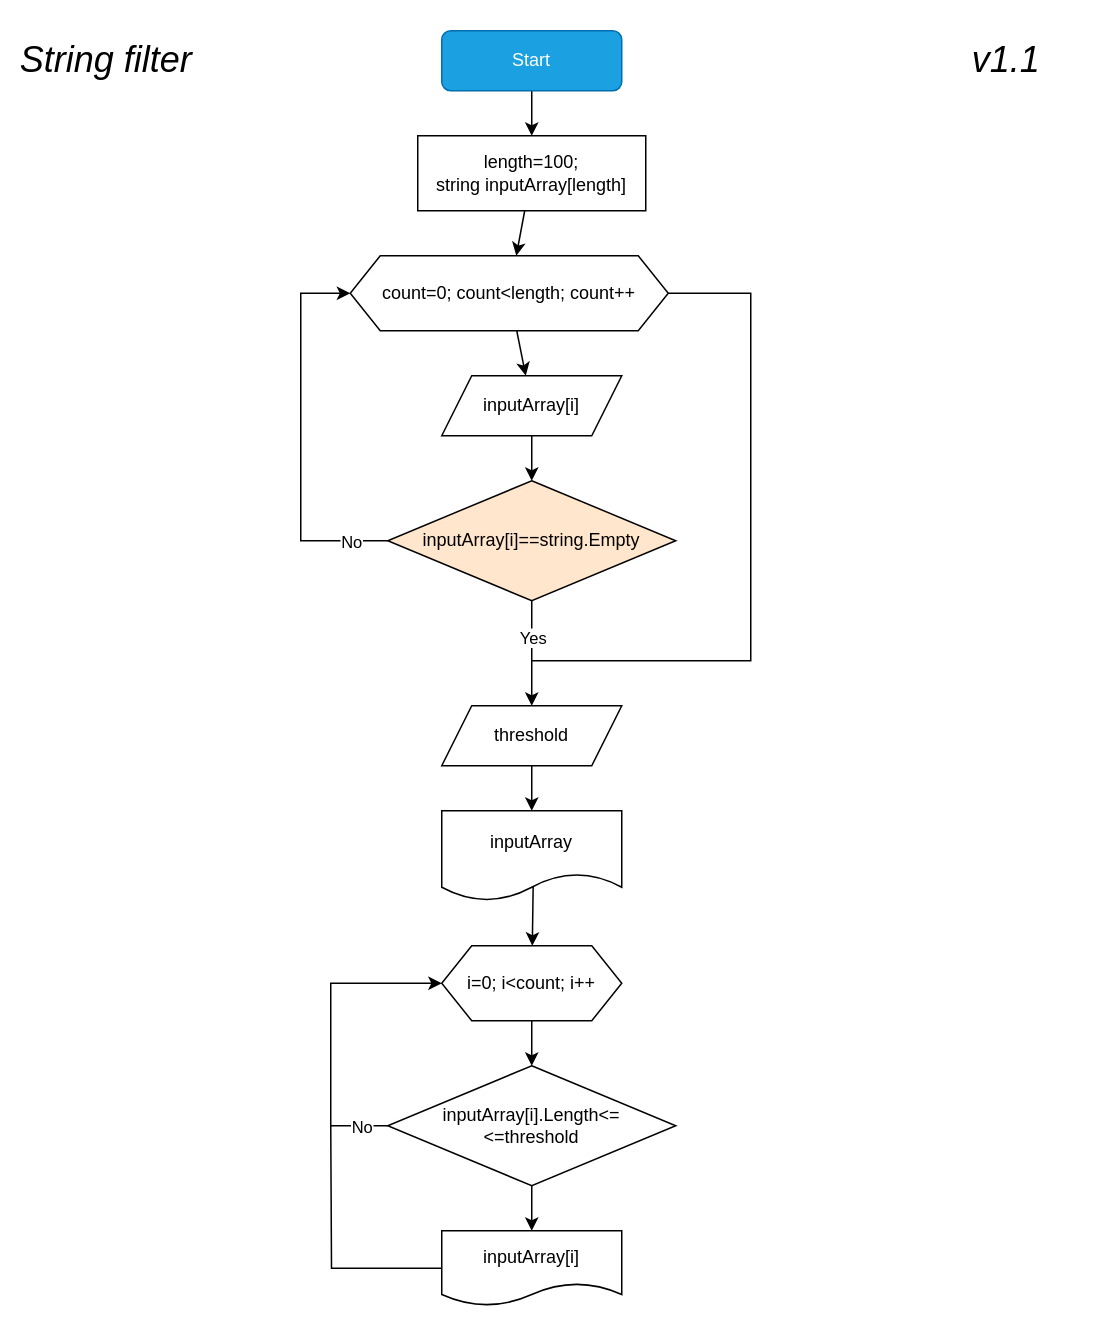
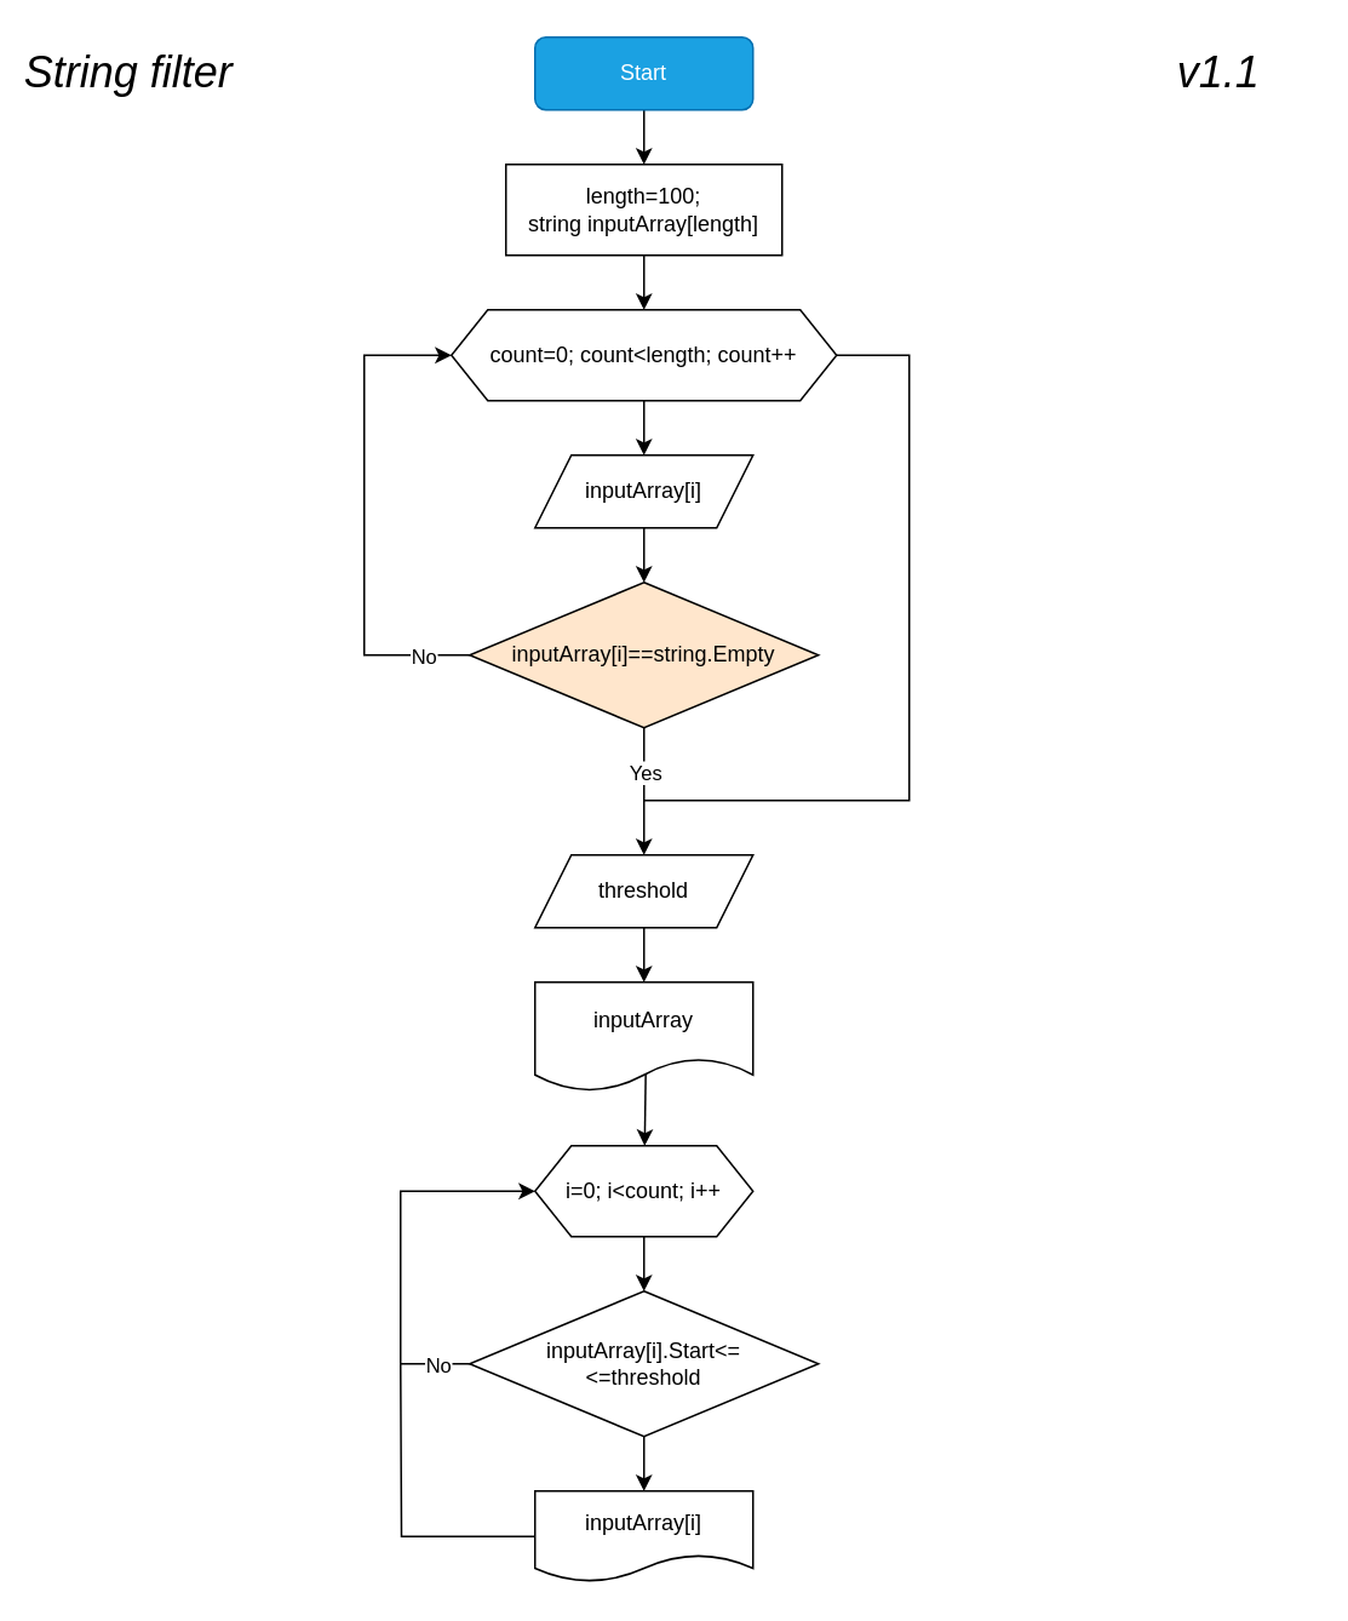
  <mxCell id="0" />
  <mxCell id="1" parent="0" />
  <mxCell id="2" value="" style="edgeStyle=none;html=1;" parent="1" source="3" target="5" edge="1"><mxGeometry relative="1" as="geometry" /></mxCell>
  <mxCell id="3" value="Start" style="rounded=1;whiteSpace=wrap;html=1;fillColor=#1ba1e2;fontColor=#ffffff;strokeColor=#006EAF;" parent="1" vertex="1"><mxGeometry x="294" y="20" width="120" height="40" as="geometry" /></mxCell>
  <mxCell id="4" value="" style="edgeStyle=none;html=1;" parent="1" source="5" target="8" edge="1"><mxGeometry relative="1" as="geometry" /></mxCell>
  <mxCell id="5" value="length=100;&lt;br&gt;string inputArray[length]" style="rounded=0;whiteSpace=wrap;html=1;" parent="1" vertex="1"><mxGeometry x="278" y="90" width="152" height="50" as="geometry" /></mxCell>
  <mxCell id="6" value="" style="edgeStyle=none;html=1;" parent="1" source="8" target="10" edge="1"><mxGeometry relative="1" as="geometry" /></mxCell>
  <mxCell id="7" style="edgeStyle=orthogonalEdgeStyle;rounded=0;html=1;endArrow=none;endFill=0;" parent="1" source="8" edge="1"><mxGeometry relative="1" as="geometry"><mxPoint x="354" y="440" as="targetPoint" /><Array as="points"><mxPoint x="500" y="195" /><mxPoint x="500" y="440" /></Array></mxGeometry></mxCell>
- <mxCell id="8" value="count=0; count&amp;lt;length; count++" style="shape=hexagon;perimeter=hexagonPerimeter2;whiteSpace=wrap;html=1;fixedSize=1;rounded=0;" parent="1" vertex="1"><mxGeometry x="233" y="170" width="212" height="50" as="geometry" /></mxCell>
+ <mxCell id="8" value="count=0; count&amp;lt;length; count++" style="shape=hexagon;perimeter=hexagonPerimeter2;whiteSpace=wrap;html=1;fixedSize=1;rounded=0;" parent="1" vertex="1"><mxGeometry x="248" y="170" width="212" height="50" as="geometry" /></mxCell>
  <mxCell id="9" value="" style="edgeStyle=orthogonalEdgeStyle;rounded=0;html=1;" parent="1" source="10" target="15" edge="1"><mxGeometry relative="1" as="geometry" /></mxCell>
  <mxCell id="10" value="inputArray[i]" style="shape=parallelogram;perimeter=parallelogramPerimeter;whiteSpace=wrap;html=1;fixedSize=1;rounded=0;" parent="1" vertex="1"><mxGeometry x="294" y="250" width="120" height="40" as="geometry" /></mxCell>
  <mxCell id="11" style="edgeStyle=orthogonalEdgeStyle;rounded=0;html=1;entryX=0;entryY=0.5;entryDx=0;entryDy=0;" parent="1" source="15" target="8" edge="1"><mxGeometry relative="1" as="geometry"><mxPoint x="270" y="200" as="targetPoint" /><Array as="points"><mxPoint x="200" y="360" /><mxPoint x="200" y="195" /></Array></mxGeometry></mxCell>
  <mxCell id="12" value="No" style="edgeLabel;html=1;align=center;verticalAlign=middle;resizable=0;points=[];" parent="11" vertex="1" connectable="0"><mxGeometry x="-0.912" y="-2" relative="1" as="geometry"><mxPoint x="-14" y="2" as="offset" /></mxGeometry></mxCell>
  <mxCell id="13" style="edgeStyle=orthogonalEdgeStyle;rounded=0;html=1;entryX=0.5;entryY=0;entryDx=0;entryDy=0;" parent="1" source="15" target="27" edge="1"><mxGeometry relative="1" as="geometry"><mxPoint x="354" y="470" as="targetPoint" /></mxGeometry></mxCell>
  <mxCell id="14" value="Yes" style="edgeLabel;html=1;align=center;verticalAlign=middle;resizable=0;points=[];" parent="13" vertex="1" connectable="0"><mxGeometry x="-0.2" y="3" relative="1" as="geometry"><mxPoint x="-3" y="-4" as="offset" /></mxGeometry></mxCell>
  <mxCell id="15" value="&lt;span&gt;inputArray[i]==string.Empty&lt;/span&gt;" style="rhombus;whiteSpace=wrap;html=1;rounded=0;fillColor=#ffe6cc;" parent="1" vertex="1"><mxGeometry x="258" y="320" width="192" height="80" as="geometry" /></mxCell>
  <mxCell id="16" style="edgeStyle=orthogonalEdgeStyle;html=1;rounded=0;entryX=0;entryY=0.5;entryDx=0;entryDy=0;" edge="1" parent="1" source="19" target="25"><mxGeometry relative="1" as="geometry"><mxPoint x="280" y="650" as="targetPoint" /><Array as="points"><mxPoint x="220" y="750" /><mxPoint x="220" y="655" /></Array></mxGeometry></mxCell>
  <mxCell id="17" value="No" style="edgeLabel;html=1;align=center;verticalAlign=middle;resizable=0;points=[];" vertex="1" connectable="0" parent="16"><mxGeometry x="-0.71" y="3" relative="1" as="geometry"><mxPoint x="12" y="-3" as="offset" /></mxGeometry></mxCell>
  <mxCell id="18" value="" style="edgeStyle=orthogonalEdgeStyle;rounded=0;html=1;" edge="1" parent="1" source="19" target="29"><mxGeometry relative="1" as="geometry" /></mxCell>
- <mxCell id="19" value="&lt;span&gt;inputArray[i].Length&amp;lt;=&lt;br&gt;&amp;lt;=threshold&lt;br&gt;&lt;/span&gt;" style="rhombus;whiteSpace=wrap;html=1;rounded=0;" parent="1" vertex="1"><mxGeometry x="258" y="710" width="192" height="80" as="geometry" /></mxCell>
+ <mxCell id="19" value="&lt;span&gt;inputArray[i].Start&amp;lt;=&lt;br&gt;&amp;lt;=threshold&lt;br&gt;&lt;/span&gt;" style="rhombus;whiteSpace=wrap;html=1;rounded=0;" parent="1" vertex="1"><mxGeometry x="258" y="710" width="192" height="80" as="geometry" /></mxCell>
  <mxCell id="20" value="" style="edgeStyle=none;html=1;exitX=0.508;exitY=0.817;exitDx=0;exitDy=0;exitPerimeter=0;" edge="1" parent="1" source="21" target="25"><mxGeometry relative="1" as="geometry" /></mxCell>
  <mxCell id="21" value="inputArray" style="shape=document;whiteSpace=wrap;html=1;boundedLbl=1;" parent="1" vertex="1"><mxGeometry x="294" y="540" width="120" height="60" as="geometry" /></mxCell>
  <mxCell id="22" value="&lt;span style=&quot;font-weight: normal&quot;&gt;&lt;i&gt;v1.1&lt;/i&gt;&lt;/span&gt;" style="text;strokeColor=none;fillColor=none;html=1;fontSize=24;fontStyle=1;verticalAlign=middle;align=center;" parent="1" vertex="1"><mxGeometry x="620" y="20" width="100" height="40" as="geometry" /></mxCell>
  <mxCell id="23" value="&lt;span style=&quot;font-weight: normal&quot;&gt;&lt;i&gt;String filter&lt;/i&gt;&lt;/span&gt;" style="text;strokeColor=none;fillColor=none;html=1;fontSize=24;fontStyle=1;verticalAlign=middle;align=center;" parent="1" vertex="1"><mxGeometry x="20" y="20" width="100" height="40" as="geometry" /></mxCell>
  <mxCell id="24" value="" style="edgeStyle=none;html=1;" edge="1" parent="1" source="25" target="19"><mxGeometry relative="1" as="geometry" /></mxCell>
  <mxCell id="25" value="i=0; i&amp;lt;count; i++" style="shape=hexagon;perimeter=hexagonPerimeter2;whiteSpace=wrap;html=1;fixedSize=1;" vertex="1" parent="1"><mxGeometry x="294" y="630" width="120" height="50" as="geometry" /></mxCell>
  <mxCell id="26" value="" style="edgeStyle=none;html=1;" edge="1" parent="1" source="27" target="21"><mxGeometry relative="1" as="geometry" /></mxCell>
  <mxCell id="27" value="&lt;span&gt;threshold&lt;/span&gt;" style="shape=parallelogram;perimeter=parallelogramPerimeter;whiteSpace=wrap;html=1;fixedSize=1;" vertex="1" parent="1"><mxGeometry x="294" y="470" width="120" height="40" as="geometry" /></mxCell>
  <mxCell id="28" style="edgeStyle=orthogonalEdgeStyle;rounded=0;html=1;endArrow=none;endFill=0;" edge="1" parent="1" source="29"><mxGeometry relative="1" as="geometry"><mxPoint x="220" y="750" as="targetPoint" /></mxGeometry></mxCell>
  <mxCell id="29" value="inputArray[i]" style="shape=document;whiteSpace=wrap;html=1;boundedLbl=1;rounded=0;" vertex="1" parent="1"><mxGeometry x="294" y="820" width="120" height="50" as="geometry" /></mxCell>
